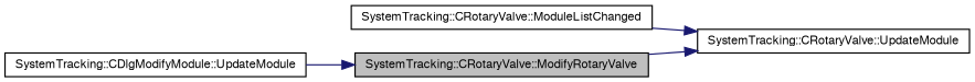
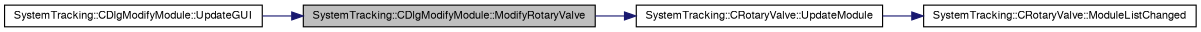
  digraph {
    rankdir=LR
    node [color=black fillcolor=white fontname=FreeSans fontsize=10 shape=record style=filled]
    edge [color=midnightblue fontname=FreeSans fontsize=10 labelfontname=FreeSans labelfontsize=10 style=solid]
-   n1 [fillcolor=grey75 fontcolor=black height=0.2 label="SystemTracking::CRotaryValve::ModifyRotaryValve" width=0.4]
+   n1 [fillcolor=grey75 fontcolor=black height=0.2 label="SystemTracking::CDlgModifyModule::ModifyRotaryValve" width=0.4]
    n2 [height=0.2 label="SystemTracking::CRotaryValve::UpdateModule" width=0.4]
-   n3 [height=0.2 label="SystemTracking::CDlgModifyModule::UpdateModule" width=0.4]
+   n3 [height=0.2 label="SystemTracking::CDlgModifyModule::UpdateGUI" width=0.4]
    n4 [height=0.2 label="SystemTracking::CRotaryValve::ModuleListChanged" width=0.4]
    n1 -> n2
-   n4 -> n2
+   n2 -> n4
    n3 -> n1
  }
